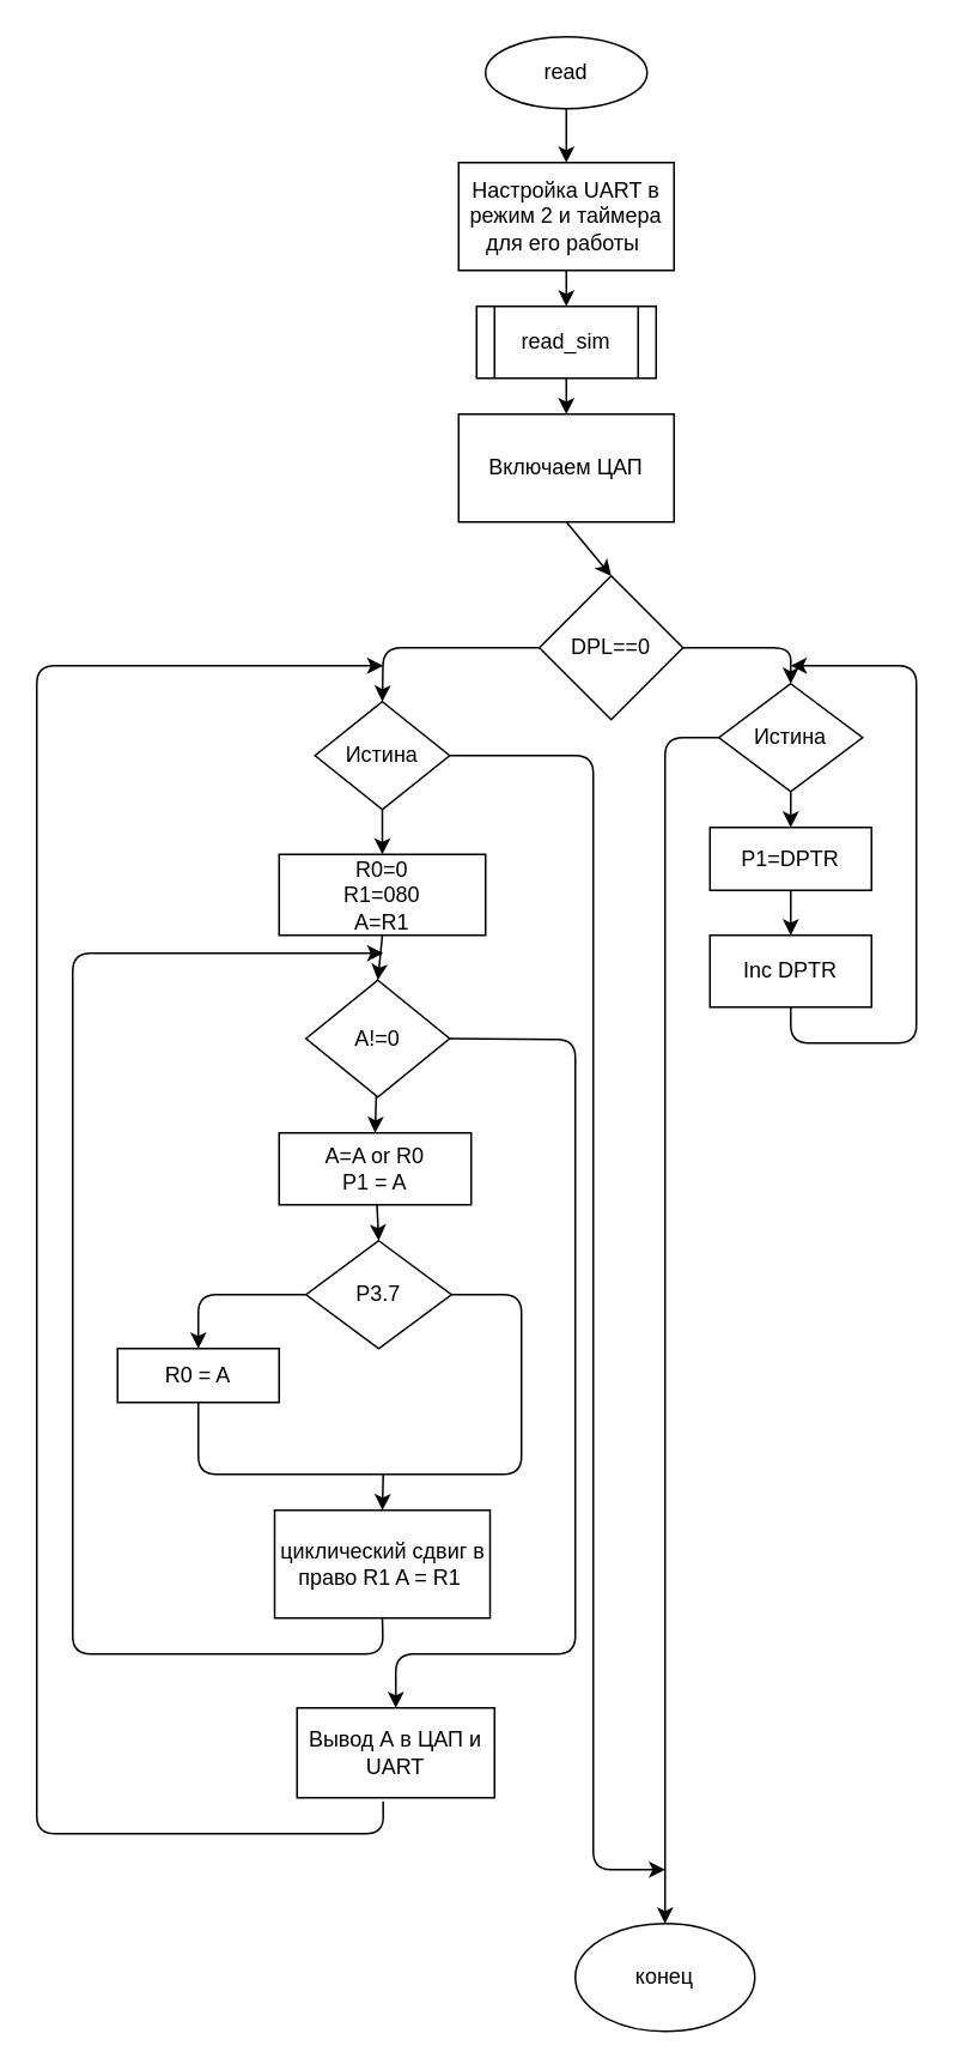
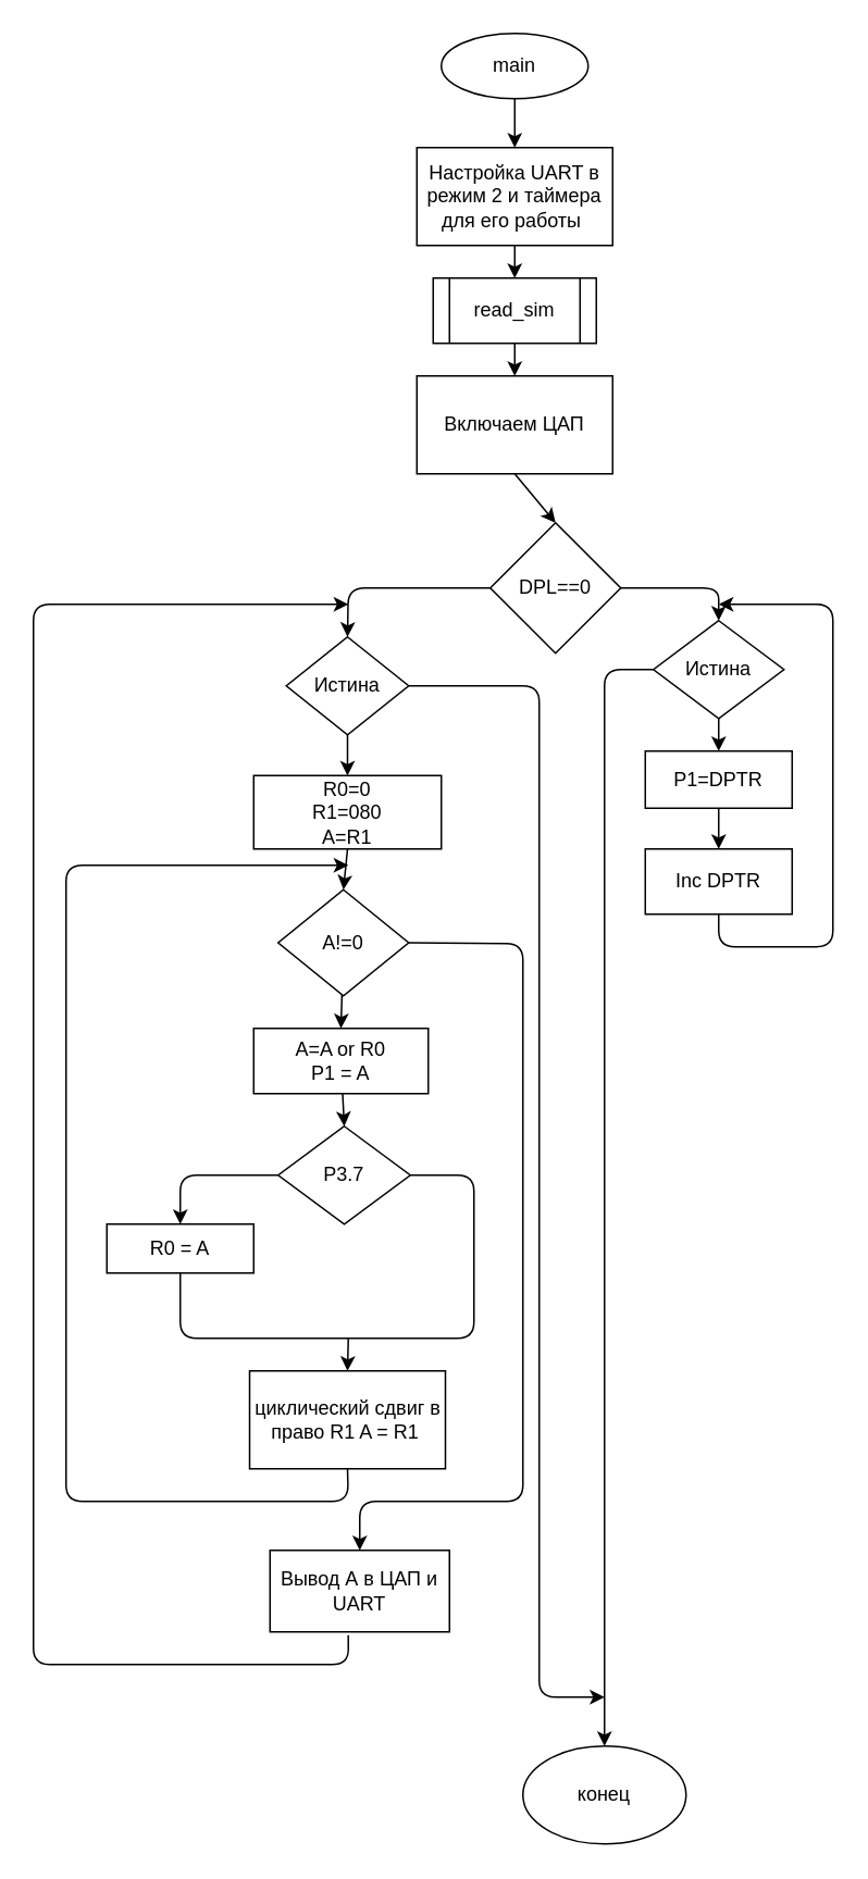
  <mxCell id="0" />
  <mxCell id="1" parent="0" />
- <mxCell id="2" value="read" style="ellipse;whiteSpace=wrap;html=1;" vertex="1" parent="1"><mxGeometry x="270" y="20" width="90" height="40" as="geometry" /></mxCell>
+ <mxCell id="2" value="main" style="ellipse;whiteSpace=wrap;html=1;" vertex="1" parent="1"><mxGeometry x="270" y="20" width="90" height="40" as="geometry" /></mxCell>
  <mxCell id="3" value="Настройка UART в режим 2 и таймера для его работы&amp;nbsp;" style="rounded=0;whiteSpace=wrap;html=1;" vertex="1" parent="1"><mxGeometry x="255" y="90" width="120" height="60" as="geometry" /></mxCell>
  <mxCell id="4" value="read_sim" style="shape=process;whiteSpace=wrap;html=1;backgroundOutline=1;" vertex="1" parent="1"><mxGeometry x="265" y="170" width="100" height="40" as="geometry" /></mxCell>
  <mxCell id="5" value="DPL==0" style="rhombus;whiteSpace=wrap;html=1;" vertex="1" parent="1"><mxGeometry x="300" y="320" width="80" height="80" as="geometry" /></mxCell>
  <mxCell id="6" value="Истина" style="rhombus;whiteSpace=wrap;html=1;" vertex="1" parent="1"><mxGeometry x="400" y="380" width="80" height="60" as="geometry" /></mxCell>
  <mxCell id="7" value="P1=DPTR" style="rounded=0;whiteSpace=wrap;html=1;" vertex="1" parent="1"><mxGeometry x="395" y="460" width="90" height="35" as="geometry" /></mxCell>
  <mxCell id="8" value="Inc DPTR" style="rounded=0;whiteSpace=wrap;html=1;" vertex="1" parent="1"><mxGeometry x="395" y="520" width="90" height="40" as="geometry" /></mxCell>
  <mxCell id="9" value="" style="endArrow=classic;html=1;entryX=0.5;entryY=0;entryDx=0;entryDy=0;exitX=0.5;exitY=1;exitDx=0;exitDy=0;" edge="1" parent="1" source="2" target="3"><mxGeometry width="50" height="50" relative="1" as="geometry"><mxPoint x="160" y="120" as="sourcePoint" /><mxPoint x="210" y="70" as="targetPoint" /></mxGeometry></mxCell>
  <mxCell id="10" value="" style="endArrow=classic;html=1;entryX=0.5;entryY=0;entryDx=0;entryDy=0;" edge="1" parent="1" source="3" target="4"><mxGeometry width="50" height="50" relative="1" as="geometry"><mxPoint x="150" y="190" as="sourcePoint" /><mxPoint x="200" y="140" as="targetPoint" /></mxGeometry></mxCell>
  <mxCell id="11" value="" style="endArrow=classic;html=1;entryX=0.5;entryY=0;entryDx=0;entryDy=0;" edge="1" parent="1" source="4"><mxGeometry width="50" height="50" relative="1" as="geometry"><mxPoint x="170" y="290" as="sourcePoint" /><mxPoint x="315" y="230" as="targetPoint" /></mxGeometry></mxCell>
  <mxCell id="12" value="" style="endArrow=classic;html=1;entryX=0.5;entryY=0;entryDx=0;entryDy=0;exitX=0.5;exitY=1;exitDx=0;exitDy=0;" edge="1" parent="1" target="5"><mxGeometry width="50" height="50" relative="1" as="geometry"><mxPoint x="315" y="290" as="sourcePoint" /><mxPoint x="250" y="320" as="targetPoint" /></mxGeometry></mxCell>
  <mxCell id="13" value="" style="endArrow=classic;html=1;entryX=0.5;entryY=0;entryDx=0;entryDy=0;exitX=1;exitY=0.5;exitDx=0;exitDy=0;" edge="1" parent="1" source="5" target="6"><mxGeometry width="50" height="50" relative="1" as="geometry"><mxPoint x="400" y="380" as="sourcePoint" /><mxPoint x="450" y="330" as="targetPoint" /><Array as="points"><mxPoint x="440" y="360" /></Array></mxGeometry></mxCell>
  <mxCell id="14" value="" style="endArrow=classic;html=1;entryX=0.5;entryY=0;entryDx=0;entryDy=0;exitX=0.5;exitY=1;exitDx=0;exitDy=0;" edge="1" parent="1" source="6" target="7"><mxGeometry width="50" height="50" relative="1" as="geometry"><mxPoint x="220" y="560" as="sourcePoint" /><mxPoint x="270" y="510" as="targetPoint" /></mxGeometry></mxCell>
  <mxCell id="15" value="" style="endArrow=classic;html=1;exitX=0.5;exitY=1;exitDx=0;exitDy=0;" edge="1" parent="1" source="8"><mxGeometry width="50" height="50" relative="1" as="geometry"><mxPoint x="250" y="600" as="sourcePoint" /><mxPoint x="440" y="370" as="targetPoint" /><Array as="points"><mxPoint x="440" y="580" /><mxPoint x="510" y="580" /><mxPoint x="510" y="370" /></Array></mxGeometry></mxCell>
  <mxCell id="16" value="Истина" style="rhombus;whiteSpace=wrap;html=1;" vertex="1" parent="1"><mxGeometry x="175" y="390" width="75" height="60" as="geometry" /></mxCell>
  <mxCell id="17" value="" style="endArrow=classic;html=1;entryX=0.5;entryY=0;entryDx=0;entryDy=0;exitX=0;exitY=0.5;exitDx=0;exitDy=0;" edge="1" parent="1" source="5" target="16"><mxGeometry width="50" height="50" relative="1" as="geometry"><mxPoint x="270" y="360" as="sourcePoint" /><mxPoint x="210" y="310" as="targetPoint" /><Array as="points"><mxPoint x="213" y="360" /></Array></mxGeometry></mxCell>
  <mxCell id="18" value="" style="endArrow=classic;html=1;entryX=0.5;entryY=0;entryDx=0;entryDy=0;exitX=0.5;exitY=1;exitDx=0;exitDy=0;" edge="1" parent="1" source="7" target="8"><mxGeometry width="50" height="50" relative="1" as="geometry"><mxPoint x="250" y="600" as="sourcePoint" /><mxPoint x="300" y="550" as="targetPoint" /></mxGeometry></mxCell>
  <mxCell id="19" value="R0=0&lt;br&gt;R1=080&lt;br&gt;A=R1" style="rounded=0;whiteSpace=wrap;html=1;" vertex="1" parent="1"><mxGeometry x="155" y="475" width="115" height="45" as="geometry" /></mxCell>
  <mxCell id="20" value="" style="endArrow=classic;html=1;entryX=0.5;entryY=0;entryDx=0;entryDy=0;exitX=0.5;exitY=1;exitDx=0;exitDy=0;" edge="1" parent="1" source="16" target="19"><mxGeometry width="50" height="50" relative="1" as="geometry"><mxPoint x="110" y="500" as="sourcePoint" /><mxPoint x="160" y="450" as="targetPoint" /></mxGeometry></mxCell>
  <mxCell id="21" value="A!=0" style="rhombus;whiteSpace=wrap;html=1;" vertex="1" parent="1"><mxGeometry x="170" y="545" width="80" height="65" as="geometry" /></mxCell>
  <mxCell id="22" value="" style="endArrow=classic;html=1;entryX=0.5;entryY=0;entryDx=0;entryDy=0;exitX=0.5;exitY=1;exitDx=0;exitDy=0;" edge="1" parent="1" source="19" target="21"><mxGeometry width="50" height="50" relative="1" as="geometry"><mxPoint x="130" y="610" as="sourcePoint" /><mxPoint x="180" y="560" as="targetPoint" /></mxGeometry></mxCell>
  <mxCell id="23" value="A=A or R0&lt;br&gt;P1 = A" style="rounded=0;whiteSpace=wrap;html=1;" vertex="1" parent="1"><mxGeometry x="155" y="630" width="107" height="40" as="geometry" /></mxCell>
  <mxCell id="24" value="P3.7" style="rhombus;whiteSpace=wrap;html=1;" vertex="1" parent="1"><mxGeometry x="170" y="690" width="81" height="60" as="geometry" /></mxCell>
  <mxCell id="25" value="" style="endArrow=classic;html=1;entryX=0.5;entryY=0;entryDx=0;entryDy=0;" edge="1" parent="1" source="21" target="23"><mxGeometry width="50" height="50" relative="1" as="geometry"><mxPoint x="100" y="630" as="sourcePoint" /><mxPoint x="150" y="580" as="targetPoint" /></mxGeometry></mxCell>
  <mxCell id="26" value="" style="endArrow=classic;html=1;entryX=0.5;entryY=0;entryDx=0;entryDy=0;" edge="1" parent="1" source="23" target="24"><mxGeometry width="50" height="50" relative="1" as="geometry"><mxPoint x="110" y="760" as="sourcePoint" /><mxPoint x="160" y="710" as="targetPoint" /></mxGeometry></mxCell>
  <mxCell id="27" value="R0 = A" style="rounded=0;whiteSpace=wrap;html=1;" vertex="1" parent="1"><mxGeometry x="65" y="750" width="90" height="30" as="geometry" /></mxCell>
  <mxCell id="28" value="" style="endArrow=classic;html=1;exitX=0;exitY=0.5;exitDx=0;exitDy=0;entryX=0.5;entryY=0;entryDx=0;entryDy=0;" edge="1" parent="1" source="24" target="27"><mxGeometry width="50" height="50" relative="1" as="geometry"><mxPoint x="90" y="710" as="sourcePoint" /><mxPoint x="140" y="660" as="targetPoint" /><Array as="points"><mxPoint x="110" y="720" /></Array></mxGeometry></mxCell>
  <mxCell id="29" value="циклический сдвиг в право R1 A = R1&amp;nbsp;" style="rounded=0;whiteSpace=wrap;html=1;" vertex="1" parent="1"><mxGeometry x="152.5" y="840" width="120" height="60" as="geometry" /></mxCell>
  <mxCell id="30" value="" style="endArrow=none;html=1;exitX=1;exitY=0.5;exitDx=0;exitDy=0;entryX=0.5;entryY=1;entryDx=0;entryDy=0;" edge="1" parent="1" source="24" target="27"><mxGeometry width="50" height="50" relative="1" as="geometry"><mxPoint x="320" y="780" as="sourcePoint" /><mxPoint x="310" y="790" as="targetPoint" /><Array as="points"><mxPoint x="290" y="720" /><mxPoint x="290" y="765" /><mxPoint x="290" y="820" /><mxPoint x="110" y="820" /></Array></mxGeometry></mxCell>
  <mxCell id="31" value="" style="endArrow=classic;html=1;entryX=0.5;entryY=0;entryDx=0;entryDy=0;" edge="1" parent="1" target="29"><mxGeometry width="50" height="50" relative="1" as="geometry"><mxPoint x="213" y="820" as="sourcePoint" /><mxPoint x="70" y="860" as="targetPoint" /></mxGeometry></mxCell>
  <mxCell id="32" value="" style="endArrow=classic;html=1;exitX=0.5;exitY=1;exitDx=0;exitDy=0;" edge="1" parent="1" source="29"><mxGeometry width="50" height="50" relative="1" as="geometry"><mxPoint y="990" as="sourcePoint" x="10" /><mxPoint x="213" y="530" as="targetPoint" /><Array as="points"><mxPoint x="213" y="920" /><mxPoint x="40" y="920" /><mxPoint x="40" y="530" /></Array></mxGeometry></mxCell>
  <mxCell id="33" value="Вывод А в ЦАП и UART" style="rounded=0;whiteSpace=wrap;html=1;" vertex="1" parent="1"><mxGeometry x="165" y="950" width="110" height="50" as="geometry" /></mxCell>
  <mxCell id="34" value="" style="endArrow=classic;html=1;exitX=1;exitY=0.5;exitDx=0;exitDy=0;entryX=0.5;entryY=0;entryDx=0;entryDy=0;" edge="1" parent="1" source="21" target="33"><mxGeometry width="50" height="50" relative="1" as="geometry"><mxPoint x="360" y="770" as="sourcePoint" /><mxPoint x="410" y="720" as="targetPoint" /><Array as="points"><mxPoint x="320" y="578" /><mxPoint x="320" y="920" /><mxPoint x="220" y="920" /></Array></mxGeometry></mxCell>
  <mxCell id="35" value="" style="endArrow=classic;html=1;exitX=0.436;exitY=1.04;exitDx=0;exitDy=0;exitPerimeter=0;" edge="1" parent="1" source="33"><mxGeometry width="50" height="50" relative="1" as="geometry"><mxPoint x="130" y="1070" as="sourcePoint" /><mxPoint x="213" y="370" as="targetPoint" /><Array as="points"><mxPoint x="213" y="1020" /><mxPoint x="20" y="1020" /><mxPoint x="20" y="370" /></Array></mxGeometry></mxCell>
  <mxCell id="36" value="конец" style="ellipse;whiteSpace=wrap;html=1;" vertex="1" parent="1"><mxGeometry x="320" y="1070" width="100" height="60" as="geometry" /></mxCell>
  <mxCell id="37" value="" style="endArrow=classic;html=1;exitX=0;exitY=0.5;exitDx=0;exitDy=0;entryX=0.5;entryY=0;entryDx=0;entryDy=0;" edge="1" parent="1" source="6" target="36"><mxGeometry width="50" height="50" relative="1" as="geometry"><mxPoint x="350" y="800" as="sourcePoint" /><mxPoint x="380" y="830" as="targetPoint" /><Array as="points"><mxPoint x="370" y="410" /></Array></mxGeometry></mxCell>
  <mxCell id="38" value="" style="endArrow=classic;html=1;exitX=1;exitY=0.5;exitDx=0;exitDy=0;" edge="1" parent="1" source="16"><mxGeometry width="50" height="50" relative="1" as="geometry"><mxPoint x="270" y="490" as="sourcePoint" /><mxPoint x="370" y="1040" as="targetPoint" /><Array as="points"><mxPoint x="330" y="420" /><mxPoint x="330" y="1040" /></Array></mxGeometry></mxCell>
  <mxCell id="39" value="Включаем ЦАП" style="rounded=0;whiteSpace=wrap;html=1;" vertex="1" parent="1"><mxGeometry x="255" y="230" width="120" height="60" as="geometry" /></mxCell>
